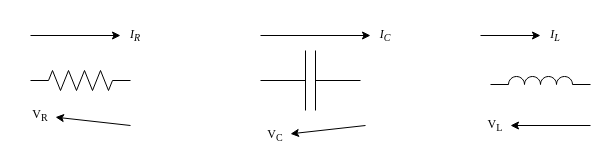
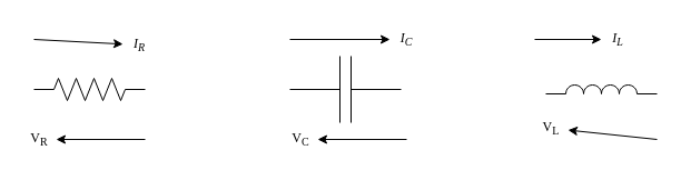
  <mxCell id="0" />
  <mxCell id="1" parent="0" />
  <mxCell id="2" value="" style="pointerEvents=1;verticalLabelPosition=bottom;shadow=0;dashed=0;align=center;html=1;verticalAlign=top;shape=mxgraph.electrical.resistors.resistor_2;" vertex="1" parent="1"><mxGeometry x="30" y="70" width="100" height="20" as="geometry" /></mxCell>
  <mxCell id="3" value="" style="pointerEvents=1;verticalLabelPosition=bottom;shadow=0;dashed=0;align=center;html=1;verticalAlign=top;shape=mxgraph.electrical.capacitors.capacitor_1;" vertex="1" parent="1"><mxGeometry x="260" y="50" width="100" height="60" as="geometry" /></mxCell>
  <mxCell id="4" value="" style="pointerEvents=1;verticalLabelPosition=bottom;shadow=0;dashed=0;align=center;html=1;verticalAlign=top;shape=mxgraph.electrical.inductors.inductor_3;" vertex="1" parent="1"><mxGeometry x="490" y="76" width="100" height="8" as="geometry" /></mxCell>
  <mxCell id="5" value="" style="endArrow=classic;html=1;" edge="1" parent="1" target="6"><mxGeometry width="50" height="50" relative="1" as="geometry"><mxPoint x="30" y="35" as="sourcePoint" /><mxPoint x="130" y="35" as="targetPoint" /></mxGeometry></mxCell>
- <mxCell id="6" value="&lt;font face=&quot;Times New Roman&quot;&gt;&lt;i&gt;I&lt;sub&gt;R&lt;/sub&gt;&lt;/i&gt;&lt;/font&gt;" style="text;html=1;strokeColor=none;fillColor=none;align=center;verticalAlign=middle;whiteSpace=wrap;rounded=0;" vertex="1" parent="1"><mxGeometry x="120" y="20" width="30" height="30" as="geometry" /></mxCell>
+ <mxCell id="6" value="&lt;font face=&quot;Times New Roman&quot;&gt;&lt;i&gt;I&lt;sub&gt;R&lt;/sub&gt;&lt;/i&gt;&lt;/font&gt;" style="text;html=1;strokeColor=none;fillColor=none;align=center;verticalAlign=middle;whiteSpace=wrap;rounded=0;" vertex="1" parent="1"><mxGeometry x="110" y="25" width="30" height="30" as="geometry" /></mxCell>
  <mxCell id="7" value="" style="endArrow=classic;html=1;" edge="1" parent="1" target="8"><mxGeometry width="50" height="50" relative="1" as="geometry"><mxPoint x="130" y="125" as="sourcePoint" /><mxPoint x="30" y="120" as="targetPoint" /></mxGeometry></mxCell>
- <mxCell id="8" value="V&lt;sub&gt;R&lt;/sub&gt;" style="text;html=1;strokeColor=none;fillColor=none;align=center;verticalAlign=middle;whiteSpace=wrap;rounded=0;fontFamily=Times New Roman;" vertex="1" parent="1"><mxGeometry x="25" y="100" width="30" height="30" as="geometry" /></mxCell>
+ <mxCell id="8" value="V&lt;sub&gt;R&lt;/sub&gt;" style="text;html=1;strokeColor=none;fillColor=none;align=center;verticalAlign=middle;whiteSpace=wrap;rounded=0;fontFamily=Times New Roman;" vertex="1" parent="1"><mxGeometry x="20" y="110" width="30" height="30" as="geometry" /></mxCell>
  <mxCell id="9" value="" style="endArrow=classic;html=1;" edge="1" target="10" parent="1"><mxGeometry width="50" height="50" relative="1" as="geometry"><mxPoint x="260" y="35" as="sourcePoint" /><mxPoint x="360" y="35" as="targetPoint" /></mxGeometry></mxCell>
- <mxCell id="10" value="&lt;font face=&quot;Times New Roman&quot;&gt;&lt;i&gt;I&lt;sub&gt;C&lt;/sub&gt;&lt;/i&gt;&lt;/font&gt;" style="text;html=1;strokeColor=none;fillColor=none;align=center;verticalAlign=middle;whiteSpace=wrap;rounded=0;" vertex="1" parent="1"><mxGeometry x="370" y="20" width="30" height="30" as="geometry" /></mxCell>
+ <mxCell id="10" value="&lt;font face=&quot;Times New Roman&quot;&gt;&lt;i&gt;I&lt;sub&gt;C&lt;/sub&gt;&lt;/i&gt;&lt;/font&gt;" style="text;html=1;strokeColor=none;fillColor=none;align=center;verticalAlign=middle;whiteSpace=wrap;rounded=0;" vertex="1" parent="1"><mxGeometry x="350" y="20" width="30" height="30" as="geometry" /></mxCell>
  <mxCell id="11" value="" style="endArrow=classic;html=1;" edge="1" target="12" parent="1"><mxGeometry width="50" height="50" relative="1" as="geometry"><mxPoint x="480" y="35" as="sourcePoint" /><mxPoint x="580" y="35" as="targetPoint" /></mxGeometry></mxCell>
  <mxCell id="12" value="&lt;font face=&quot;Times New Roman&quot;&gt;&lt;i&gt;I&lt;sub&gt;L&lt;/sub&gt;&lt;/i&gt;&lt;/font&gt;" style="text;html=1;strokeColor=none;fillColor=none;align=center;verticalAlign=middle;whiteSpace=wrap;rounded=0;" vertex="1" parent="1"><mxGeometry x="540" y="20" width="30" height="30" as="geometry" /></mxCell>
  <mxCell id="13" value="" style="endArrow=classic;html=1;" edge="1" target="14" parent="1"><mxGeometry width="50" height="50" relative="1" as="geometry"><mxPoint x="365" y="125" as="sourcePoint" /><mxPoint x="265" y="120" as="targetPoint" /></mxGeometry></mxCell>
- <mxCell id="14" value="V&lt;sub&gt;C&lt;/sub&gt;" style="text;html=1;strokeColor=none;fillColor=none;align=center;verticalAlign=middle;whiteSpace=wrap;rounded=0;fontFamily=Times New Roman;" vertex="1" parent="1"><mxGeometry x="260" y="120" width="30" height="30" as="geometry" /></mxCell>
+ <mxCell id="14" value="V&lt;sub&gt;C&lt;/sub&gt;" style="text;html=1;strokeColor=none;fillColor=none;align=center;verticalAlign=middle;whiteSpace=wrap;rounded=0;fontFamily=Times New Roman;" vertex="1" parent="1"><mxGeometry x="255" y="110" width="30" height="30" as="geometry" /></mxCell>
  <mxCell id="15" value="" style="endArrow=classic;html=1;" edge="1" target="16" parent="1"><mxGeometry width="50" height="50" relative="1" as="geometry"><mxPoint x="590" y="125" as="sourcePoint" /><mxPoint x="490" y="120" as="targetPoint" /></mxGeometry></mxCell>
- <mxCell id="16" value="V&lt;sub&gt;L&lt;/sub&gt;" style="text;html=1;strokeColor=none;fillColor=none;align=center;verticalAlign=middle;whiteSpace=wrap;rounded=0;fontFamily=Times New Roman;" vertex="1" parent="1"><mxGeometry x="480" y="110" width="30" height="30" as="geometry" /></mxCell>
+ <mxCell id="16" value="V&lt;sub&gt;L&lt;/sub&gt;" style="text;html=1;strokeColor=none;fillColor=none;align=center;verticalAlign=middle;whiteSpace=wrap;rounded=0;fontFamily=Times New Roman;" vertex="1" parent="1"><mxGeometry x="480" y="100" width="30" height="30" as="geometry" /></mxCell>
